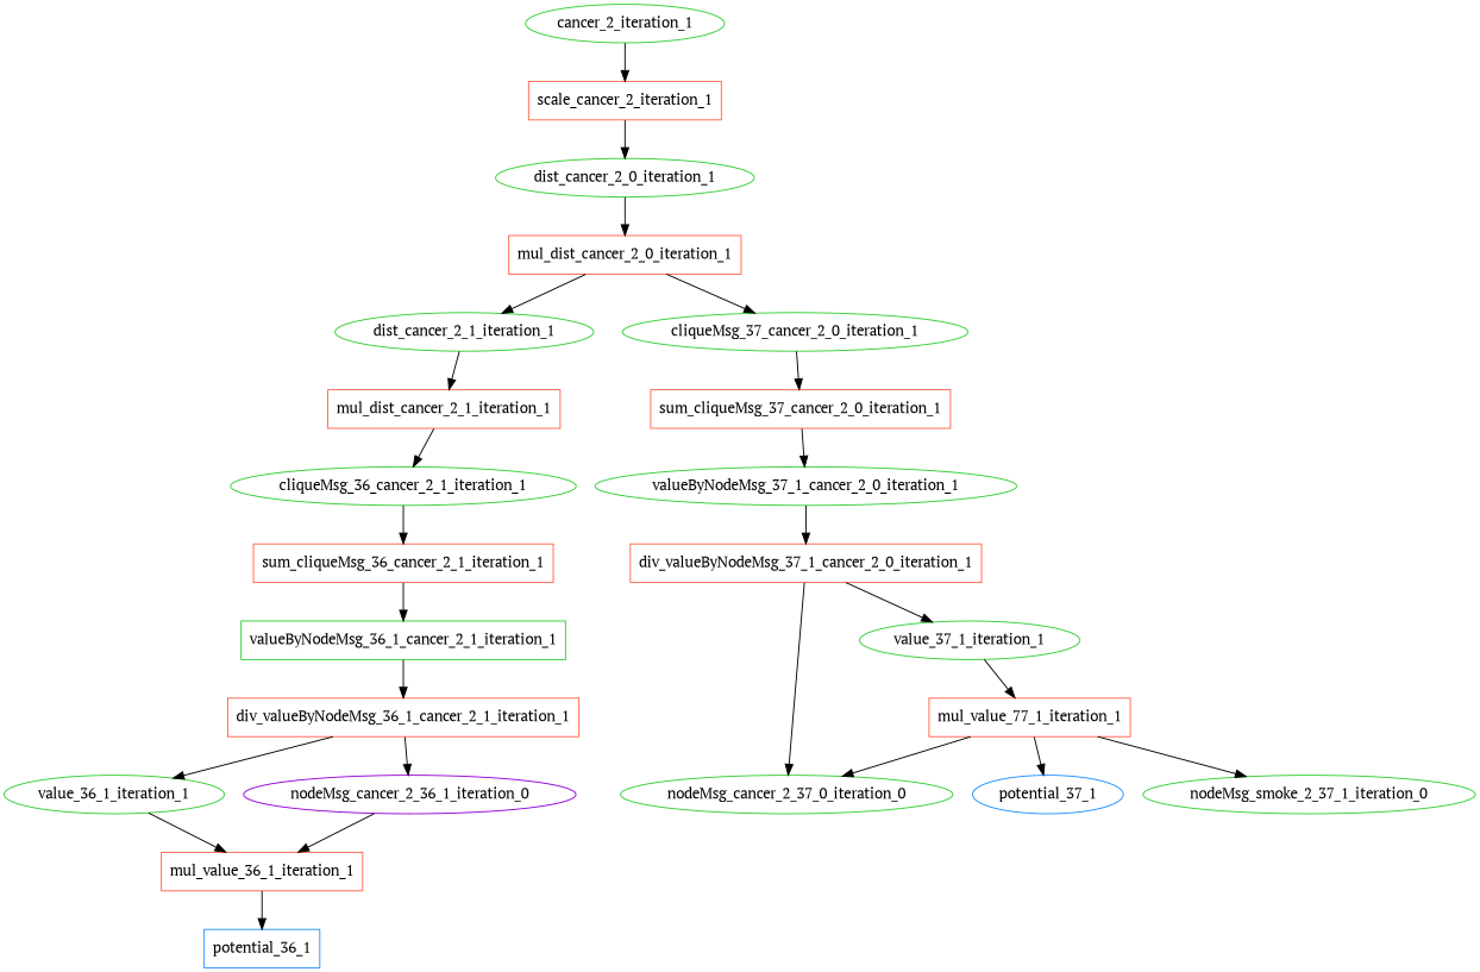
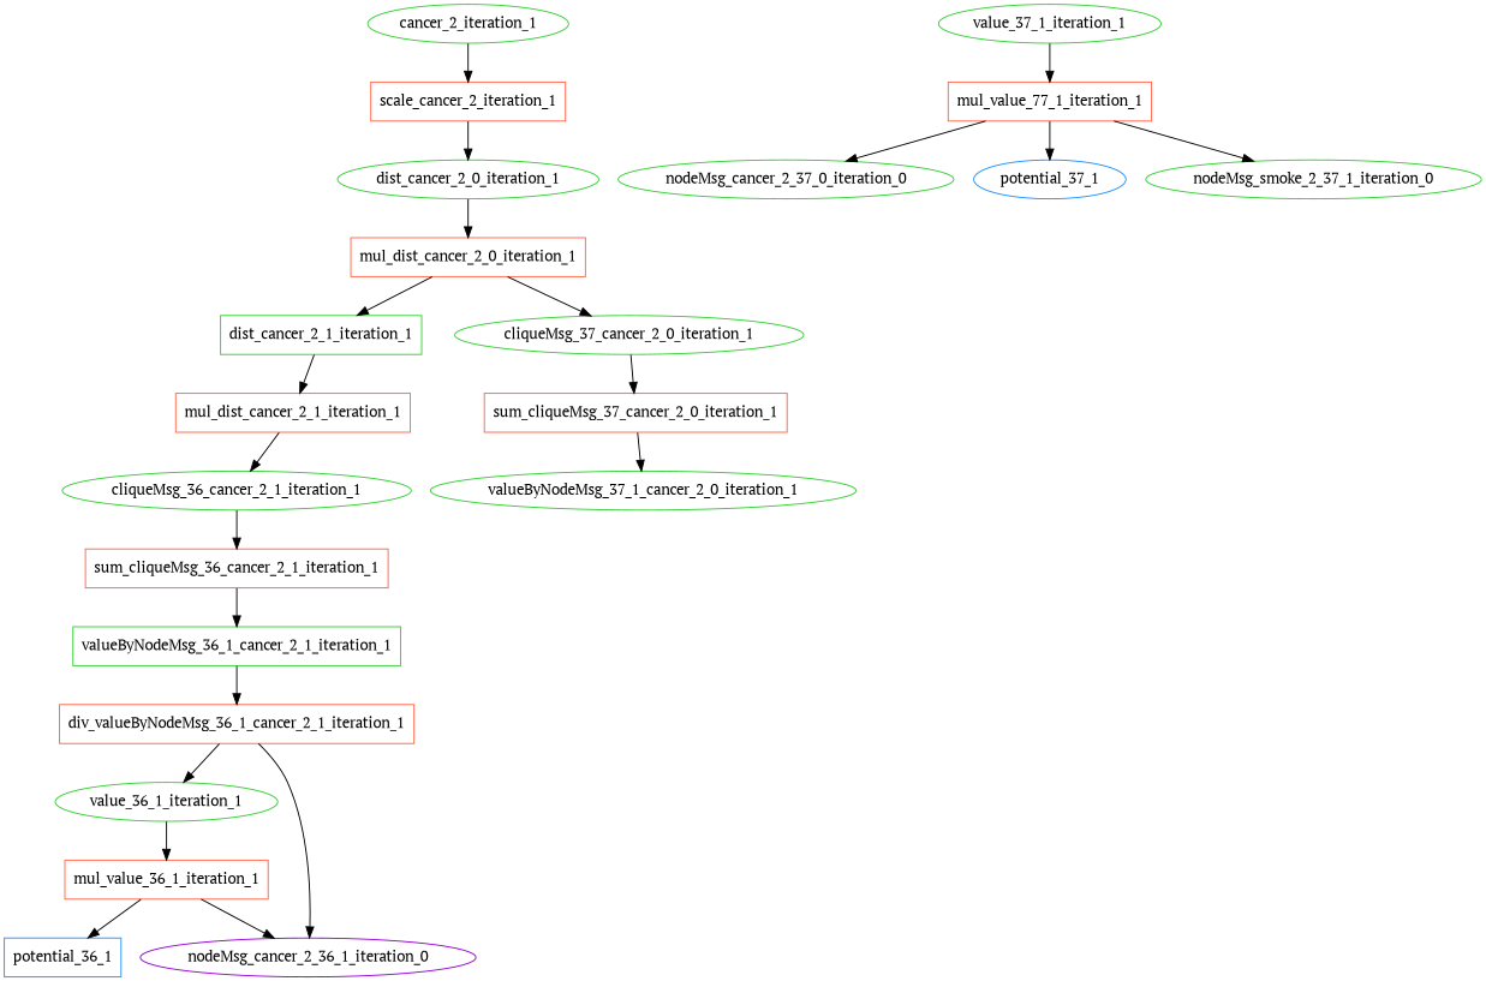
  digraph {
    fontname="PT Serif"
    node [color=limegreen fontname="PT Serif" shape=oval]
    edge [fontname="PT Serif"]
    n1 [label=cancer_2_iteration_1]
    n2 [color=tomato label=scale_cancer_2_iteration_1 shape=box]
    n3 [label=dist_cancer_2_0_iteration_1]
    n4 [color=tomato label=mul_dist_cancer_2_0_iteration_1 shape=box]
-   n5 [label=dist_cancer_2_1_iteration_1]
+   n5 [label=dist_cancer_2_1_iteration_1 shape=box]
    n6 [color=tomato label=mul_dist_cancer_2_1_iteration_1 shape=box]
    n7 [label=cliqueMsg_37_cancer_2_0_iteration_1]
    n8 [color=tomato label=sum_cliqueMsg_37_cancer_2_0_iteration_1 shape=box]
    n9 [label=valueByNodeMsg_37_1_cancer_2_0_iteration_1]
-   n10 [color=tomato label=div_valueByNodeMsg_37_1_cancer_2_0_iteration_1 shape=box]
    n11 [label=value_37_1_iteration_1]
    n12 [label=nodeMsg_cancer_2_37_0_iteration_0]
    n13 [color=tomato label=mul_value_77_1_iteration_1 shape=box]
    n14 [color=dodgerblue label=potential_37_1]
    n15 [label=nodeMsg_smoke_2_37_1_iteration_0]
    n16 [label=cliqueMsg_36_cancer_2_1_iteration_1]
    n17 [color=tomato label=sum_cliqueMsg_36_cancer_2_1_iteration_1 shape=box]
    n18 [label=valueByNodeMsg_36_1_cancer_2_1_iteration_1 shape=box]
    n19 [color=tomato label=div_valueByNodeMsg_36_1_cancer_2_1_iteration_1 shape=box]
    n20 [label=value_36_1_iteration_1]
    n21 [color=darkviolet label=nodeMsg_cancer_2_36_1_iteration_0]
    n22 [color=tomato label=mul_value_36_1_iteration_1 shape=box]
    n23 [color=dodgerblue label=potential_36_1 shape=box]
    n1 -> n2
    n2 -> n3
    n3 -> n4
    n4 -> n5
    n4 -> n7
    n5 -> n6
    n6 -> n16
    n7 -> n8
    n8 -> n9
-   n9 -> n10
-   n10 -> n11
-   n10 -> n12
    n11 -> n13
    n13 -> n12
    n13 -> n14
    n13 -> n15
    n16 -> n17
    n17 -> n18
    n18 -> n19
    n19 -> n20
    n19 -> n21
    n20 -> n22
-   n21 -> n22
+   n22 -> n21
    n22 -> n23
  }
